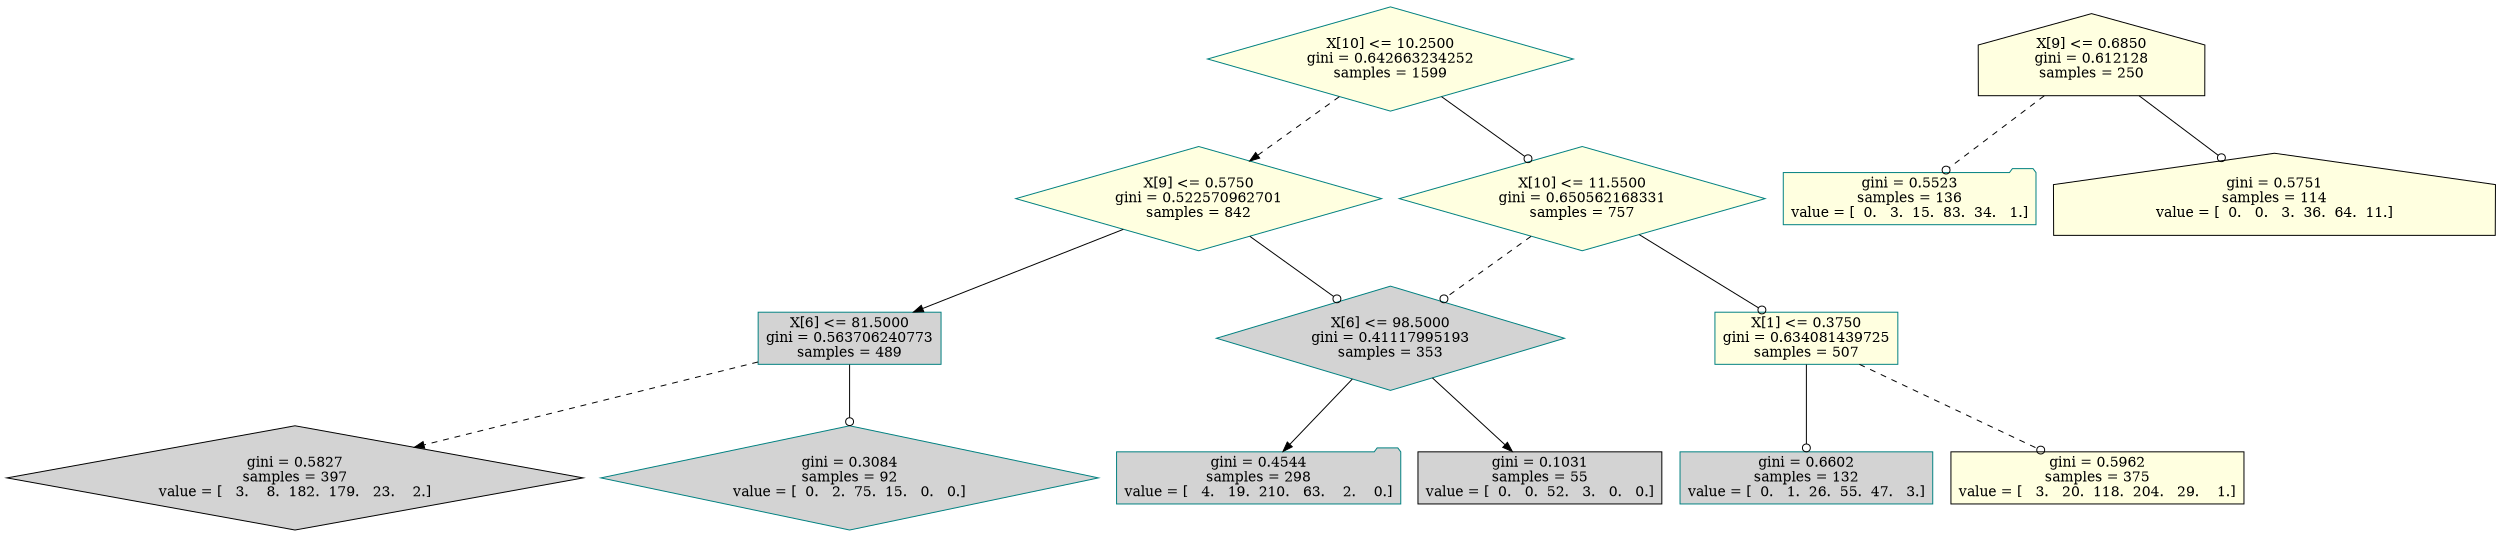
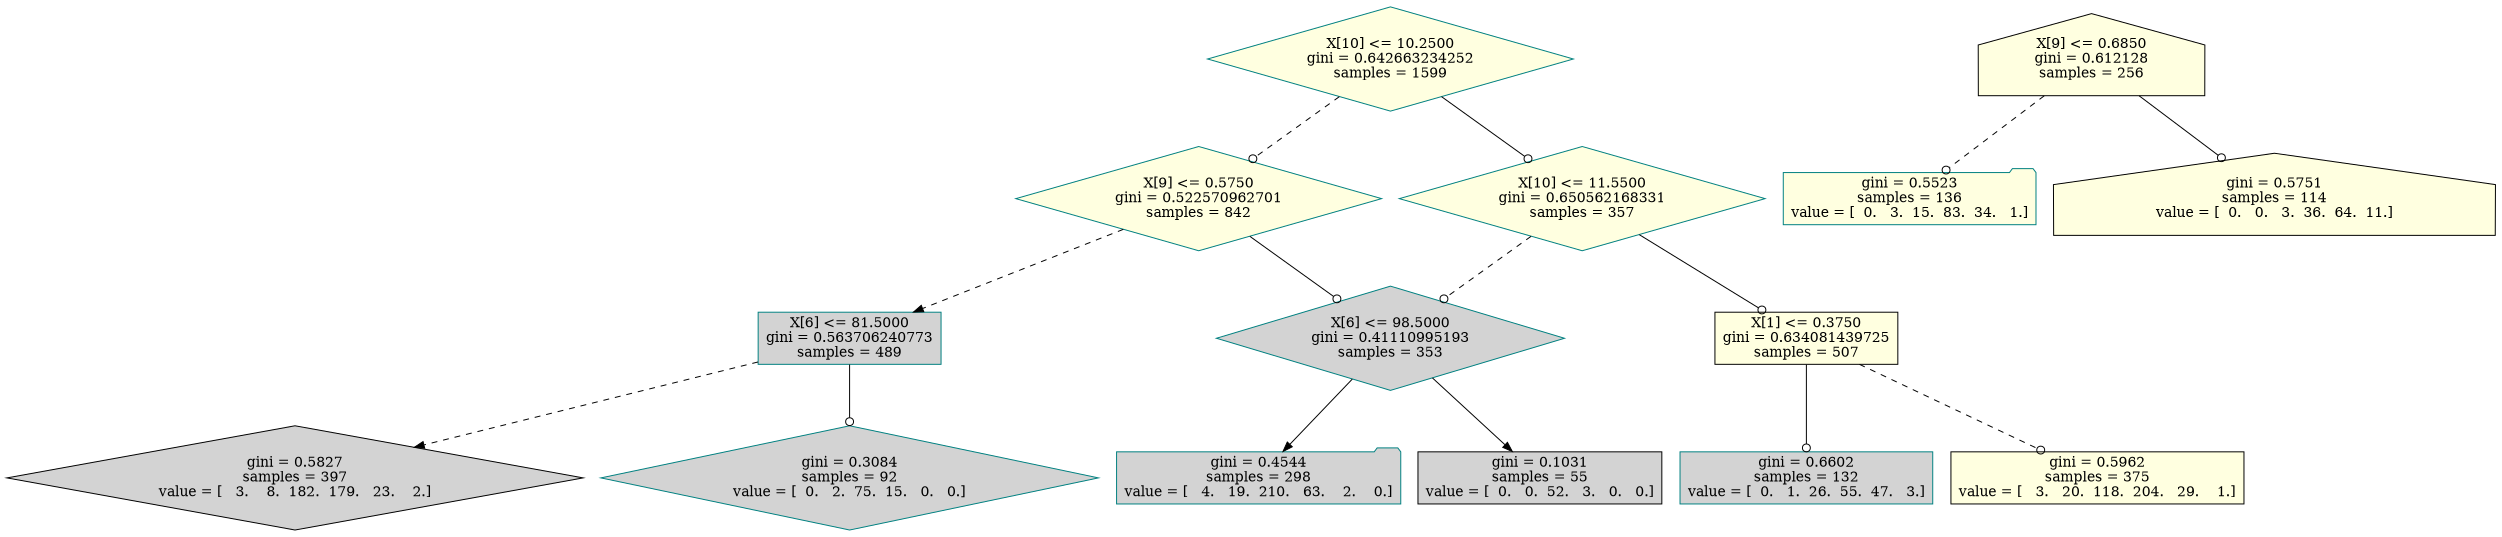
  digraph {
    node [color=teal fillcolor=lightyellow shape=diamond style=filled]
    edge [arrowhead=odot style=solid]
    n1 [label="X[10] <= 10.2500\ngini = 0.642663234252\nsamples = 1599"]
    n2 [label="X[9] <= 0.5750\ngini = 0.522570962701\nsamples = 842"]
-   n3 [label="X[10] <= 11.5500\ngini = 0.650562168331\nsamples = 757"]
-   n4 [fillcolor=lightgrey label="X[6] <= 98.5000\ngini = 0.41117995193\nsamples = 353"]
+   n3 [label="X[10] <= 11.5500\ngini = 0.650562168331\nsamples = 357"]
+   n4 [fillcolor=lightgrey label="X[6] <= 98.5000\ngini = 0.41110995193\nsamples = 353"]
    n5 [fillcolor=lightgrey label="X[6] <= 81.5000\ngini = 0.563706240773\nsamples = 489" shape=box]
-   n6 [label="X[1] <= 0.3750\ngini = 0.634081439725\nsamples = 507" shape=box]
+   n6 [color=black label="X[1] <= 0.3750\ngini = 0.634081439725\nsamples = 507" shape=box]
    n7 [fillcolor=lightgrey label="gini = 0.4544\nsamples = 298\nvalue = [   4.   19.  210.   63.    2.    0.]" shape=folder]
    n8 [color=black fillcolor=lightgrey label="gini = 0.1031\nsamples = 55\nvalue = [  0.   0.  52.   3.   0.   0.]" shape=box]
    n9 [color=black fillcolor=lightgrey label="gini = 0.5827\nsamples = 397\nvalue = [   3.    8.  182.  179.   23.    2.]"]
    n10 [fillcolor=lightgrey label="gini = 0.3084\nsamples = 92\nvalue = [  0.   2.  75.  15.   0.   0.]"]
    n11 [fillcolor=lightgrey label="gini = 0.6602\nsamples = 132\nvalue = [  0.   1.  26.  55.  47.   3.]" shape=box]
    n12 [color=black label="gini = 0.5962\nsamples = 375\nvalue = [   3.   20.  118.  204.   29.    1.]" shape=box]
-   n13 [color=black label="X[9] <= 0.6850\ngini = 0.612128\nsamples = 250" shape=house]
+   n13 [color=black label="X[9] <= 0.6850\ngini = 0.612128\nsamples = 256" shape=house]
    n14 [label="gini = 0.5523\nsamples = 136\nvalue = [  0.   3.  15.  83.  34.   1.]" shape=folder]
    n15 [color=black label="gini = 0.5751\nsamples = 114\nvalue = [  0.   0.   3.  36.  64.  11.]" shape=house]
-   n1 -> n2 [arrowhead=normal style=dashed]
+   n1 -> n2 [style=dashed]
    n1 -> n3
    n2 -> n4
-   n2 -> n5 [arrowhead=normal]
+   n2 -> n5 [arrowhead=normal style=dashed]
    n3 -> n4 [style=dashed]
    n3 -> n6
    n4 -> n7 [arrowhead=normal]
    n4 -> n8 [arrowhead=normal]
    n5 -> n9 [arrowhead=normal style=dashed]
    n5 -> n10
    n6 -> n11
    n6 -> n12 [style=dashed]
    n13 -> n14 [style=dashed]
    n13 -> n15
  }
